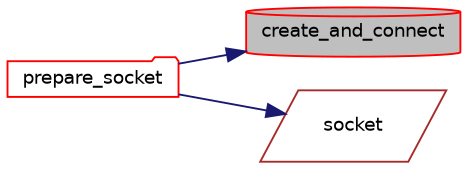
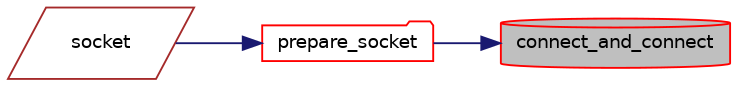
  digraph {
    rankdir=RL
    node [color=red fillcolor=white fontname=Helvetica fontsize=10 style=filled]
    edge [color=midnightblue dir=back fontname=Helvetica fontsize=10 labelfontname=Helvetica labelfontsize=10 style=solid]
-   n1 [fillcolor=grey75 fontcolor=black height=0.2 label=create_and_connect shape=cylinder width=0.4]
+   n1 [fillcolor=grey75 fontcolor=black height=0.2 label=connect_and_connect shape=cylinder width=0.4]
    n2 [height=0.2 label=prepare_socket shape=folder width=0.4]
    n3 [color=brown height=0.2 label=socket shape=parallelogram width=0.4]
    n1 -> n2
-   n3 -> n2
+   n2 -> n3
  }
